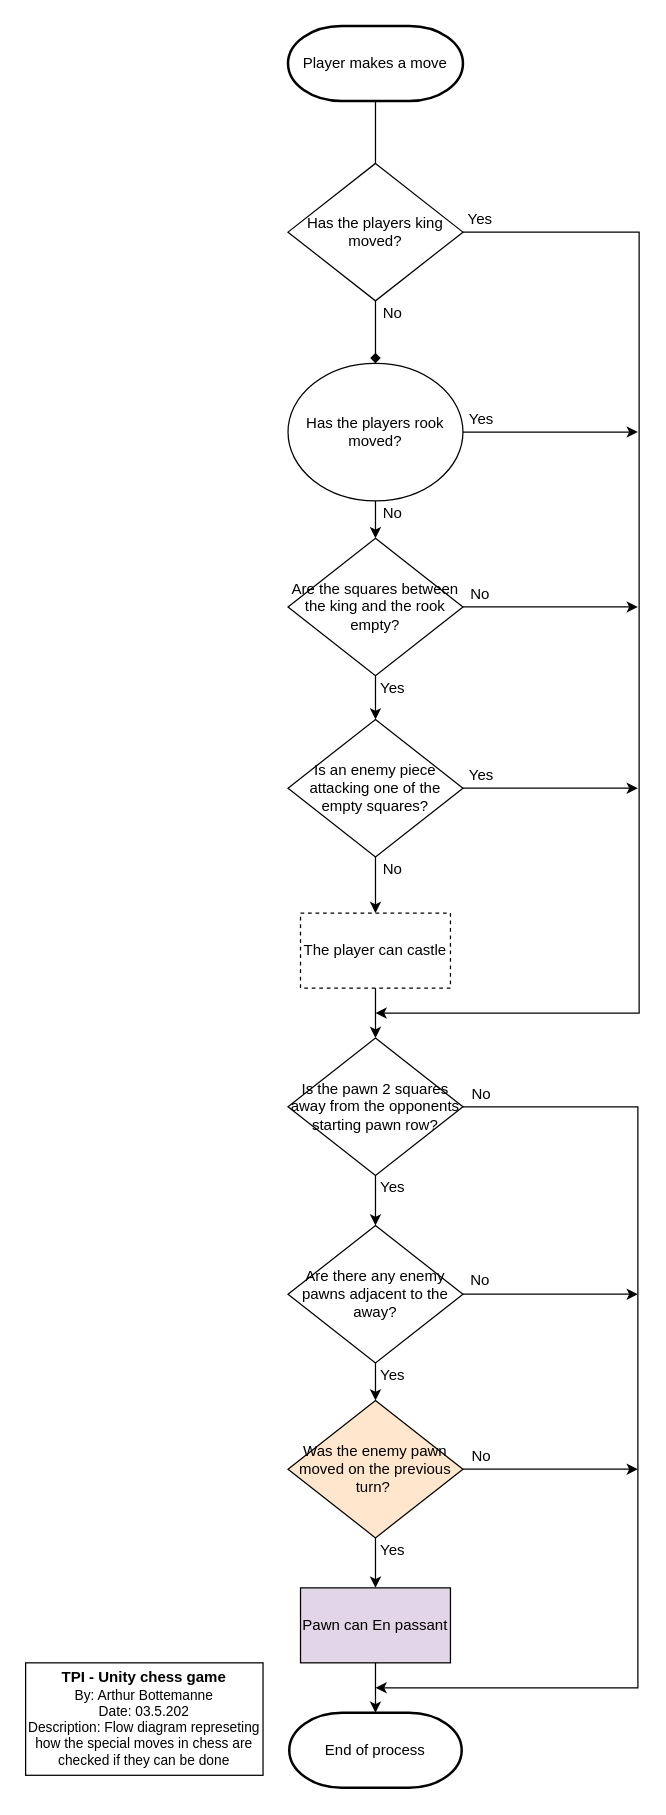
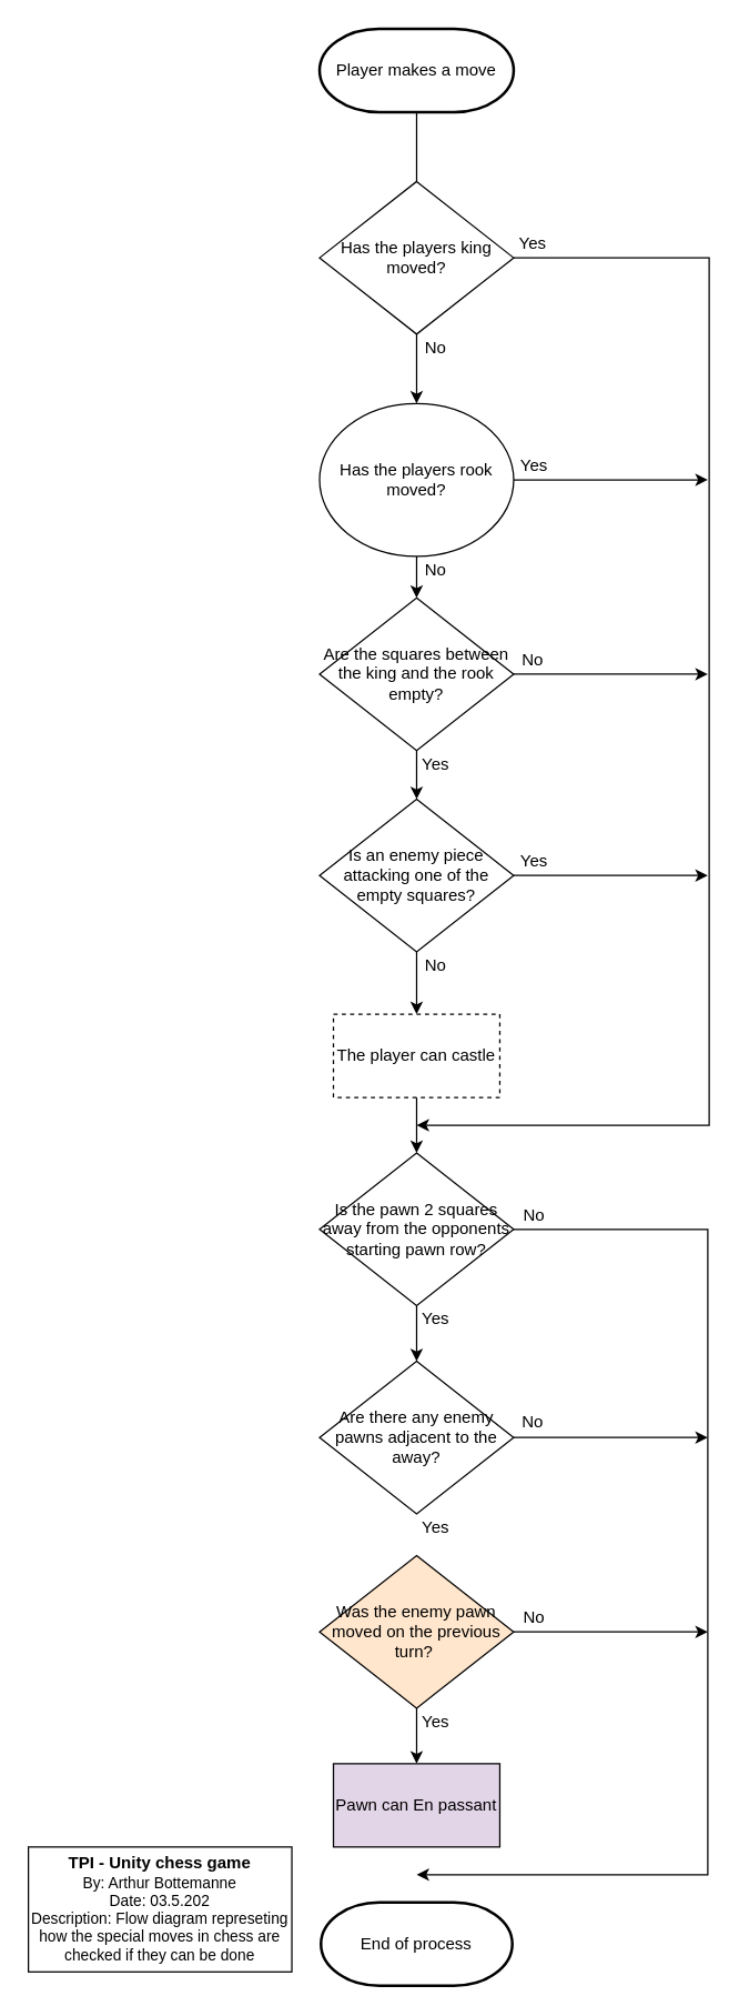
  <mxCell id="0" />
  <mxCell id="1" parent="0" />
  <mxCell id="2" style="edgeStyle=orthogonalEdgeStyle;rounded=0;orthogonalLoop=1;jettySize=auto;html=1;entryX=0.5;entryY=0;entryDx=0;entryDy=0;endArrow=none;" parent="1" source="3" target="6" edge="1"><mxGeometry relative="1" as="geometry" /></mxCell>
  <mxCell id="3" value="Player makes a move" style="strokeWidth=2;html=1;shape=mxgraph.flowchart.terminator;whiteSpace=wrap;" parent="1" vertex="1"><mxGeometry x="230" y="20" width="140" height="60" as="geometry" /></mxCell>
- <mxCell id="4" value="" style="edgeStyle=orthogonalEdgeStyle;rounded=0;orthogonalLoop=1;jettySize=auto;html=1;endArrow=diamond;" parent="1" source="6" target="10" edge="1"><mxGeometry relative="1" as="geometry" /></mxCell>
+ <mxCell id="4" value="" style="edgeStyle=orthogonalEdgeStyle;rounded=0;orthogonalLoop=1;jettySize=auto;html=1;" parent="1" source="6" target="10" edge="1"><mxGeometry relative="1" as="geometry" /></mxCell>
  <mxCell id="5" style="edgeStyle=orthogonalEdgeStyle;rounded=0;orthogonalLoop=1;jettySize=auto;html=1;" parent="1" source="6" edge="1"><mxGeometry relative="1" as="geometry"><mxPoint x="300" y="810" as="targetPoint" /><Array as="points"><mxPoint x="511" y="185" /></Array></mxGeometry></mxCell>
  <mxCell id="6" value="Has the players king moved?" style="rhombus;whiteSpace=wrap;html=1;rounded=0;" parent="1" vertex="1"><mxGeometry x="230" y="130" width="140" height="110" as="geometry" /></mxCell>
  <mxCell id="7" value="End of process" style="strokeWidth=2;html=1;shape=mxgraph.flowchart.terminator;whiteSpace=wrap;" parent="1" vertex="1"><mxGeometry x="231" y="1370" width="138" height="60" as="geometry" /></mxCell>
  <mxCell id="8" style="edgeStyle=orthogonalEdgeStyle;rounded=0;orthogonalLoop=1;jettySize=auto;html=1;entryX=0.5;entryY=0;entryDx=0;entryDy=0;" parent="1" source="10" target="13" edge="1"><mxGeometry relative="1" as="geometry" /></mxCell>
  <mxCell id="9" style="edgeStyle=orthogonalEdgeStyle;rounded=0;orthogonalLoop=1;jettySize=auto;html=1;" parent="1" source="10" edge="1"><mxGeometry relative="1" as="geometry"><mxPoint x="510" y="345" as="targetPoint" /></mxGeometry></mxCell>
  <mxCell id="10" value="Has the players rook moved?" style="ellipse;whiteSpace=wrap;html=1;" parent="1" vertex="1"><mxGeometry x="230" y="290" width="140" height="110" as="geometry" /></mxCell>
  <mxCell id="11" style="edgeStyle=orthogonalEdgeStyle;rounded=0;orthogonalLoop=1;jettySize=auto;html=1;entryX=0.5;entryY=0;entryDx=0;entryDy=0;" parent="1" source="13" target="16" edge="1"><mxGeometry relative="1" as="geometry" /></mxCell>
  <mxCell id="12" style="edgeStyle=orthogonalEdgeStyle;rounded=0;orthogonalLoop=1;jettySize=auto;html=1;" parent="1" source="13" edge="1"><mxGeometry relative="1" as="geometry"><mxPoint x="510" y="485" as="targetPoint" /></mxGeometry></mxCell>
  <mxCell id="13" value="Are the squares between the king and the rook empty?" style="rhombus;whiteSpace=wrap;html=1;rounded=0;" parent="1" vertex="1"><mxGeometry x="230" y="430" width="140" height="110" as="geometry" /></mxCell>
  <mxCell id="14" value="" style="edgeStyle=orthogonalEdgeStyle;rounded=0;orthogonalLoop=1;jettySize=auto;html=1;" parent="1" source="16" target="18" edge="1"><mxGeometry relative="1" as="geometry" /></mxCell>
  <mxCell id="15" style="edgeStyle=orthogonalEdgeStyle;rounded=0;orthogonalLoop=1;jettySize=auto;html=1;" parent="1" source="16" edge="1"><mxGeometry relative="1" as="geometry"><mxPoint x="510" y="630" as="targetPoint" /></mxGeometry></mxCell>
  <mxCell id="16" value="Is an enemy piece attacking one of the empty squares?" style="rhombus;whiteSpace=wrap;html=1;rounded=0;" parent="1" vertex="1"><mxGeometry x="230" y="575" width="140" height="110" as="geometry" /></mxCell>
  <mxCell id="17" style="edgeStyle=orthogonalEdgeStyle;rounded=0;orthogonalLoop=1;jettySize=auto;html=1;entryX=0.5;entryY=0;entryDx=0;entryDy=0;" parent="1" source="18" target="21" edge="1"><mxGeometry relative="1" as="geometry" /></mxCell>
  <mxCell id="18" value="The player can castle" style="whiteSpace=wrap;html=1;rounded=0;dashed=1;" parent="1" vertex="1"><mxGeometry x="240" y="730" width="120" height="60" as="geometry" /></mxCell>
  <mxCell id="19" style="edgeStyle=orthogonalEdgeStyle;rounded=0;orthogonalLoop=1;jettySize=auto;html=1;entryX=0.5;entryY=0;entryDx=0;entryDy=0;" parent="1" source="21" target="24" edge="1"><mxGeometry relative="1" as="geometry" /></mxCell>
  <mxCell id="20" style="edgeStyle=orthogonalEdgeStyle;rounded=0;orthogonalLoop=1;jettySize=auto;html=1;" parent="1" source="21" edge="1"><mxGeometry relative="1" as="geometry"><mxPoint x="300" y="1350" as="targetPoint" /><Array as="points"><mxPoint x="510" y="885" /><mxPoint x="510" y="1350" /></Array></mxGeometry></mxCell>
  <mxCell id="21" value="Is the pawn 2 squares away from the opponents starting pawn row?" style="rhombus;whiteSpace=wrap;html=1;rounded=0;" parent="1" vertex="1"><mxGeometry x="230" y="830" width="140" height="110" as="geometry" /></mxCell>
- <mxCell id="22" style="edgeStyle=orthogonalEdgeStyle;rounded=0;orthogonalLoop=1;jettySize=auto;html=1;" parent="1" source="24" target="27" edge="1"><mxGeometry relative="1" as="geometry" /></mxCell>
  <mxCell id="23" style="edgeStyle=orthogonalEdgeStyle;rounded=0;orthogonalLoop=1;jettySize=auto;html=1;" parent="1" source="24" edge="1"><mxGeometry relative="1" as="geometry"><mxPoint x="510" y="1035" as="targetPoint" /></mxGeometry></mxCell>
  <mxCell id="24" value="Are there any enemy pawns adjacent to the away?" style="rhombus;whiteSpace=wrap;html=1;rounded=0;" parent="1" vertex="1"><mxGeometry x="230" y="980" width="140" height="110" as="geometry" /></mxCell>
  <mxCell id="25" value="" style="edgeStyle=orthogonalEdgeStyle;rounded=0;orthogonalLoop=1;jettySize=auto;html=1;" parent="1" source="27" target="28" edge="1"><mxGeometry relative="1" as="geometry" /></mxCell>
  <mxCell id="26" style="edgeStyle=orthogonalEdgeStyle;rounded=0;orthogonalLoop=1;jettySize=auto;html=1;" parent="1" source="27" edge="1"><mxGeometry relative="1" as="geometry"><mxPoint x="510" y="1175" as="targetPoint" /></mxGeometry></mxCell>
  <mxCell id="27" value="Was the enemy pawn moved on the previous turn?&amp;nbsp;" style="rhombus;whiteSpace=wrap;html=1;rounded=0;fillColor=#ffe6cc;" parent="1" vertex="1"><mxGeometry x="230" y="1120" width="140" height="110" as="geometry" /></mxCell>
  <mxCell id="28" value="Pawn can En passant" style="whiteSpace=wrap;html=1;rounded=0;fillColor=#e1d5e7;" parent="1" vertex="1"><mxGeometry x="240" y="1270" width="120" height="60" as="geometry" /></mxCell>
- <mxCell id="29" style="edgeStyle=orthogonalEdgeStyle;rounded=0;orthogonalLoop=1;jettySize=auto;html=1;entryX=0.5;entryY=0;entryDx=0;entryDy=0;entryPerimeter=0;" parent="1" source="28" target="7" edge="1"><mxGeometry relative="1" as="geometry" /></mxCell>
  <mxCell id="30" value="Yes" style="text;html=1;align=center;verticalAlign=middle;whiteSpace=wrap;rounded=0;" parent="1" vertex="1"><mxGeometry x="369" y="165" width="30" height="20" as="geometry" /></mxCell>
  <mxCell id="31" value="No" style="text;html=1;align=center;verticalAlign=middle;whiteSpace=wrap;rounded=0;" parent="1" vertex="1"><mxGeometry x="299" y="240" width="30" height="20" as="geometry" /></mxCell>
  <mxCell id="32" value="Yes" style="text;html=1;align=center;verticalAlign=middle;whiteSpace=wrap;rounded=0;" parent="1" vertex="1"><mxGeometry x="370" y="325" width="30" height="20" as="geometry" /></mxCell>
  <mxCell id="33" value="No" style="text;html=1;align=center;verticalAlign=middle;whiteSpace=wrap;rounded=0;" parent="1" vertex="1"><mxGeometry x="299" y="400" width="30" height="20" as="geometry" /></mxCell>
  <mxCell id="34" value="Yes" style="text;html=1;align=center;verticalAlign=middle;whiteSpace=wrap;rounded=0;" parent="1" vertex="1"><mxGeometry x="299" y="540" width="30" height="20" as="geometry" /></mxCell>
  <mxCell id="35" value="No" style="text;html=1;align=center;verticalAlign=middle;whiteSpace=wrap;rounded=0;" parent="1" vertex="1"><mxGeometry x="369" y="465" width="30" height="20" as="geometry" /></mxCell>
  <mxCell id="36" value="Yes" style="text;html=1;align=center;verticalAlign=middle;whiteSpace=wrap;rounded=0;" parent="1" vertex="1"><mxGeometry x="370" y="610" width="30" height="20" as="geometry" /></mxCell>
  <mxCell id="37" value="No" style="text;html=1;align=center;verticalAlign=middle;whiteSpace=wrap;rounded=0;" parent="1" vertex="1"><mxGeometry x="299" y="685" width="30" height="20" as="geometry" /></mxCell>
  <mxCell id="38" value="Yes" style="text;html=1;align=center;verticalAlign=middle;whiteSpace=wrap;rounded=0;" parent="1" vertex="1"><mxGeometry x="299" y="940" width="30" height="20" as="geometry" /></mxCell>
  <mxCell id="39" value="No" style="text;html=1;align=center;verticalAlign=middle;whiteSpace=wrap;rounded=0;" parent="1" vertex="1"><mxGeometry x="370" y="865" width="30" height="20" as="geometry" /></mxCell>
  <mxCell id="40" value="Yes" style="text;html=1;align=center;verticalAlign=middle;whiteSpace=wrap;rounded=0;" parent="1" vertex="1"><mxGeometry x="299" y="1090" width="30" height="20" as="geometry" /></mxCell>
  <mxCell id="41" value="No" style="text;html=1;align=center;verticalAlign=middle;whiteSpace=wrap;rounded=0;" parent="1" vertex="1"><mxGeometry x="369" y="1014" width="30" height="20" as="geometry" /></mxCell>
  <mxCell id="42" value="Yes" style="text;html=1;align=center;verticalAlign=middle;whiteSpace=wrap;rounded=0;" parent="1" vertex="1"><mxGeometry x="299" y="1230" width="30" height="20" as="geometry" /></mxCell>
  <mxCell id="43" value="No" style="text;html=1;align=center;verticalAlign=middle;whiteSpace=wrap;rounded=0;" parent="1" vertex="1"><mxGeometry x="370" y="1155" width="30" height="20" as="geometry" /></mxCell>
  <mxCell id="44" value="&lt;b&gt;TPI - Unity chess game&lt;/b&gt;&lt;div style=&quot;font-size: 11px;&quot;&gt;&lt;font style=&quot;font-size: 11px;&quot;&gt;By: Arthur Bottemanne&lt;/font&gt;&lt;/div&gt;&lt;div style=&quot;font-size: 11px;&quot;&gt;&lt;font style=&quot;font-size: 11px;&quot;&gt;Date: 03.5.202&lt;/font&gt;&lt;/div&gt;&lt;div style=&quot;font-size: 11px;&quot;&gt;&lt;font style=&quot;font-size: 11px;&quot;&gt;Description: Flow diagram represeting how the special moves in chess are checked if they can be done&lt;/font&gt;&lt;/div&gt;" style="rounded=0;whiteSpace=wrap;html=1;" vertex="1" parent="1"><mxGeometry x="20" y="1330" width="190" height="90" as="geometry" /></mxCell>
